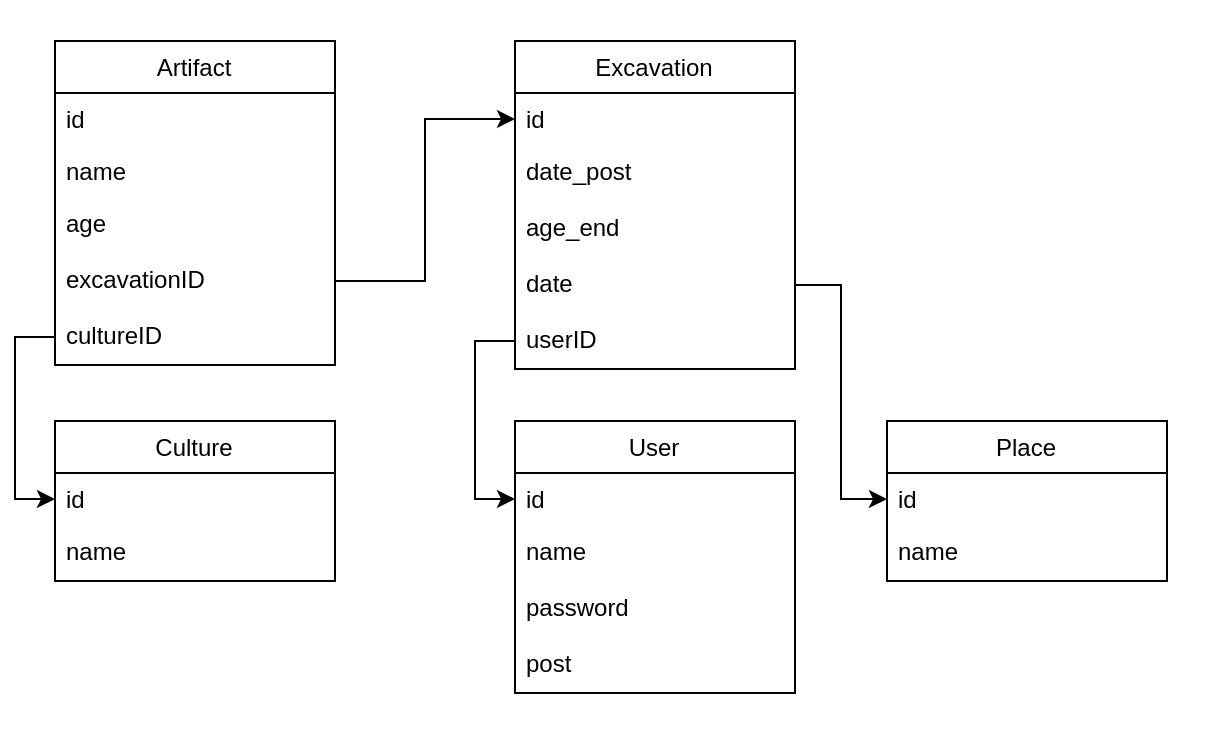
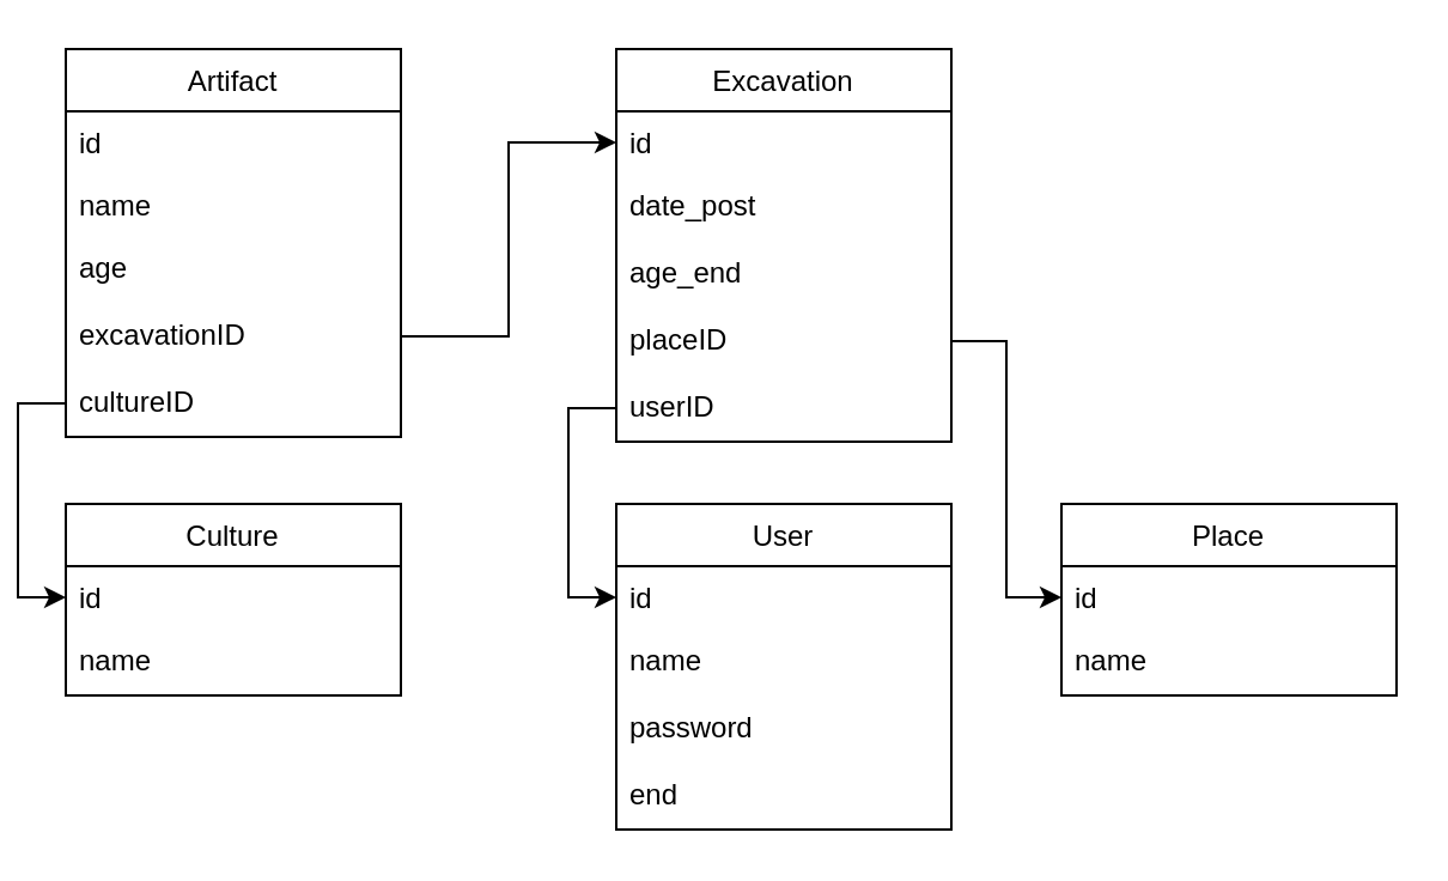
  <mxCell id="0" />
  <mxCell id="1" parent="0" />
  <mxCell id="2" value="User" style="swimlane;fontStyle=0;childLayout=stackLayout;horizontal=1;startSize=26;fillColor=none;horizontalStack=0;resizeParent=1;resizeParentMax=0;resizeLast=0;collapsible=1;marginBottom=0;verticalAlign=middle;rounded=0;swimlaneLine=1;glass=0;shadow=0;" parent="1" vertex="1"><mxGeometry x="250" y="210" width="140" height="136" as="geometry" /></mxCell>
  <mxCell id="3" value="id" style="text;strokeColor=none;fillColor=none;align=left;verticalAlign=top;spacingLeft=4;spacingRight=4;overflow=hidden;rotatable=0;points=[[0,0.5],[1,0.5]];portConstraint=eastwest;swimlaneLine=1;" parent="2" vertex="1"><mxGeometry y="26" width="140" height="26" as="geometry" /></mxCell>
  <mxCell id="4" value="name" style="text;strokeColor=none;fillColor=none;align=left;verticalAlign=top;spacingLeft=4;spacingRight=4;overflow=hidden;rotatable=0;points=[[0,0.5],[1,0.5]];portConstraint=eastwest;swimlaneLine=1;" parent="2" vertex="1"><mxGeometry y="52" width="140" height="28" as="geometry" /></mxCell>
  <mxCell id="5" value="password" style="text;strokeColor=none;fillColor=none;align=left;verticalAlign=top;spacingLeft=4;spacingRight=4;overflow=hidden;rotatable=0;points=[[0,0.5],[1,0.5]];portConstraint=eastwest;swimlaneLine=1;" parent="2" vertex="1"><mxGeometry y="80" width="140" height="28" as="geometry" /></mxCell>
- <mxCell id="6" value="post" style="text;strokeColor=none;fillColor=none;align=left;verticalAlign=top;spacingLeft=4;spacingRight=4;overflow=hidden;rotatable=0;points=[[0,0.5],[1,0.5]];portConstraint=eastwest;swimlaneLine=1;" vertex="1" parent="2"><mxGeometry y="108" width="140" height="28" as="geometry" /></mxCell>
+ <mxCell id="6" value="end" style="text;strokeColor=none;fillColor=none;align=left;verticalAlign=top;spacingLeft=4;spacingRight=4;overflow=hidden;rotatable=0;points=[[0,0.5],[1,0.5]];portConstraint=eastwest;swimlaneLine=1;" vertex="1" parent="2"><mxGeometry y="108" width="140" height="28" as="geometry" /></mxCell>
  <mxCell id="7" value="Artifact" style="swimlane;fontStyle=0;childLayout=stackLayout;horizontal=1;startSize=26;fillColor=none;horizontalStack=0;resizeParent=1;resizeParentMax=0;resizeLast=0;collapsible=1;marginBottom=0;verticalAlign=middle;rounded=0;swimlaneLine=1;" parent="1" vertex="1"><mxGeometry x="20" y="20" width="140" height="162" as="geometry" /></mxCell>
  <mxCell id="8" value="id" style="text;strokeColor=none;fillColor=none;align=left;verticalAlign=top;spacingLeft=4;spacingRight=4;overflow=hidden;rotatable=0;points=[[0,0.5],[1,0.5]];portConstraint=eastwest;swimlaneLine=1;" parent="7" vertex="1"><mxGeometry y="26" width="140" height="26" as="geometry" /></mxCell>
  <mxCell id="9" value="name" style="text;strokeColor=none;fillColor=none;align=left;verticalAlign=top;spacingLeft=4;spacingRight=4;overflow=hidden;rotatable=0;points=[[0,0.5],[1,0.5]];portConstraint=eastwest;swimlaneLine=1;" vertex="1" parent="7"><mxGeometry y="52" width="140" height="26" as="geometry" /></mxCell>
  <mxCell id="10" value="age" style="text;strokeColor=none;fillColor=none;align=left;verticalAlign=top;spacingLeft=4;spacingRight=4;overflow=hidden;rotatable=0;points=[[0,0.5],[1,0.5]];portConstraint=eastwest;swimlaneLine=1;" parent="7" vertex="1"><mxGeometry y="78" width="140" height="28" as="geometry" /></mxCell>
  <mxCell id="11" value="excavationID" style="text;strokeColor=none;fillColor=none;align=left;verticalAlign=top;spacingLeft=4;spacingRight=4;overflow=hidden;rotatable=0;points=[[0,0.5],[1,0.5]];portConstraint=eastwest;swimlaneLine=1;" parent="7" vertex="1"><mxGeometry y="106" width="140" height="28" as="geometry" /></mxCell>
  <mxCell id="12" value="cultureID" style="text;strokeColor=none;fillColor=none;align=left;verticalAlign=top;spacingLeft=4;spacingRight=4;overflow=hidden;rotatable=0;points=[[0,0.5],[1,0.5]];portConstraint=eastwest;swimlaneLine=1;" vertex="1" parent="7"><mxGeometry y="134" width="140" height="28" as="geometry" /></mxCell>
  <mxCell id="13" value="Excavation" style="swimlane;fontStyle=0;childLayout=stackLayout;horizontal=1;startSize=26;fillColor=none;horizontalStack=0;resizeParent=1;resizeParentMax=0;resizeLast=0;collapsible=1;marginBottom=0;verticalAlign=middle;rounded=0;swimlaneLine=1;" parent="1" vertex="1"><mxGeometry x="250" y="20" width="140" height="164" as="geometry" /></mxCell>
  <mxCell id="14" value="id" style="text;strokeColor=none;fillColor=none;align=left;verticalAlign=top;spacingLeft=4;spacingRight=4;overflow=hidden;rotatable=0;points=[[0,0.5],[1,0.5]];portConstraint=eastwest;swimlaneLine=1;" parent="13" vertex="1"><mxGeometry y="26" width="140" height="26" as="geometry" /></mxCell>
  <mxCell id="15" value="date_post" style="text;strokeColor=none;fillColor=none;align=left;verticalAlign=top;spacingLeft=4;spacingRight=4;overflow=hidden;rotatable=0;points=[[0,0.5],[1,0.5]];portConstraint=eastwest;swimlaneLine=1;" vertex="1" parent="13"><mxGeometry y="52" width="140" height="28" as="geometry" /></mxCell>
  <mxCell id="16" value="age_end" style="text;strokeColor=none;fillColor=none;align=left;verticalAlign=top;spacingLeft=4;spacingRight=4;overflow=hidden;rotatable=0;points=[[0,0.5],[1,0.5]];portConstraint=eastwest;swimlaneLine=1;" vertex="1" parent="13"><mxGeometry y="80" width="140" height="28" as="geometry" /></mxCell>
- <mxCell id="17" value="date" style="text;strokeColor=none;fillColor=none;align=left;verticalAlign=top;spacingLeft=4;spacingRight=4;overflow=hidden;rotatable=0;points=[[0,0.5],[1,0.5]];portConstraint=eastwest;swimlaneLine=1;" parent="13" vertex="1"><mxGeometry y="108" width="140" height="28" as="geometry" /></mxCell>
+ <mxCell id="17" value="placeID" style="text;strokeColor=none;fillColor=none;align=left;verticalAlign=top;spacingLeft=4;spacingRight=4;overflow=hidden;rotatable=0;points=[[0,0.5],[1,0.5]];portConstraint=eastwest;swimlaneLine=1;" parent="13" vertex="1"><mxGeometry y="108" width="140" height="28" as="geometry" /></mxCell>
  <mxCell id="18" value="userID" style="text;strokeColor=none;fillColor=none;align=left;verticalAlign=top;spacingLeft=4;spacingRight=4;overflow=hidden;rotatable=0;points=[[0,0.5],[1,0.5]];portConstraint=eastwest;swimlaneLine=1;" parent="13" vertex="1"><mxGeometry y="136" width="140" height="28" as="geometry" /></mxCell>
  <mxCell id="19" style="edgeStyle=orthogonalEdgeStyle;rounded=0;orthogonalLoop=1;jettySize=auto;html=1;entryX=0;entryY=0.5;entryDx=0;entryDy=0;" edge="1" parent="1" source="18" target="3"><mxGeometry relative="1" as="geometry" /></mxCell>
  <mxCell id="20" value="Place" style="swimlane;fontStyle=0;childLayout=stackLayout;horizontal=1;startSize=26;fillColor=none;horizontalStack=0;resizeParent=1;resizeParentMax=0;resizeLast=0;collapsible=1;marginBottom=0;verticalAlign=middle;rounded=0;swimlaneLine=1;glass=0;shadow=0;" vertex="1" parent="1"><mxGeometry x="436" y="210" width="140" height="80" as="geometry" /></mxCell>
  <mxCell id="21" value="id" style="text;strokeColor=none;fillColor=none;align=left;verticalAlign=top;spacingLeft=4;spacingRight=4;overflow=hidden;rotatable=0;points=[[0,0.5],[1,0.5]];portConstraint=eastwest;swimlaneLine=1;" vertex="1" parent="20"><mxGeometry y="26" width="140" height="26" as="geometry" /></mxCell>
  <mxCell id="22" value="name" style="text;strokeColor=none;fillColor=none;align=left;verticalAlign=top;spacingLeft=4;spacingRight=4;overflow=hidden;rotatable=0;points=[[0,0.5],[1,0.5]];portConstraint=eastwest;swimlaneLine=1;" vertex="1" parent="20"><mxGeometry y="52" width="140" height="28" as="geometry" /></mxCell>
  <mxCell id="23" style="edgeStyle=orthogonalEdgeStyle;rounded=0;orthogonalLoop=1;jettySize=auto;html=1;entryX=0;entryY=0.5;entryDx=0;entryDy=0;" edge="1" parent="1" source="17" target="21"><mxGeometry relative="1" as="geometry" /></mxCell>
  <mxCell id="24" style="edgeStyle=orthogonalEdgeStyle;rounded=0;orthogonalLoop=1;jettySize=auto;html=1;entryX=0;entryY=0.5;entryDx=0;entryDy=0;" edge="1" parent="1" source="11" target="14"><mxGeometry relative="1" as="geometry" /></mxCell>
  <mxCell id="25" value="Culture" style="swimlane;fontStyle=0;childLayout=stackLayout;horizontal=1;startSize=26;fillColor=none;horizontalStack=0;resizeParent=1;resizeParentMax=0;resizeLast=0;collapsible=1;marginBottom=0;verticalAlign=middle;rounded=0;swimlaneLine=1;" vertex="1" parent="1"><mxGeometry x="20" y="210" width="140" height="80" as="geometry" /></mxCell>
  <mxCell id="26" value="id" style="text;strokeColor=none;fillColor=none;align=left;verticalAlign=top;spacingLeft=4;spacingRight=4;overflow=hidden;rotatable=0;points=[[0,0.5],[1,0.5]];portConstraint=eastwest;swimlaneLine=1;" vertex="1" parent="25"><mxGeometry y="26" width="140" height="26" as="geometry" /></mxCell>
  <mxCell id="27" value="name" style="text;strokeColor=none;fillColor=none;align=left;verticalAlign=top;spacingLeft=4;spacingRight=4;overflow=hidden;rotatable=0;points=[[0,0.5],[1,0.5]];portConstraint=eastwest;swimlaneLine=1;" vertex="1" parent="25"><mxGeometry y="52" width="140" height="28" as="geometry" /></mxCell>
  <mxCell id="28" style="edgeStyle=orthogonalEdgeStyle;rounded=0;orthogonalLoop=1;jettySize=auto;html=1;entryX=0;entryY=0.5;entryDx=0;entryDy=0;" edge="1" parent="1" source="12" target="26"><mxGeometry relative="1" as="geometry" /></mxCell>
